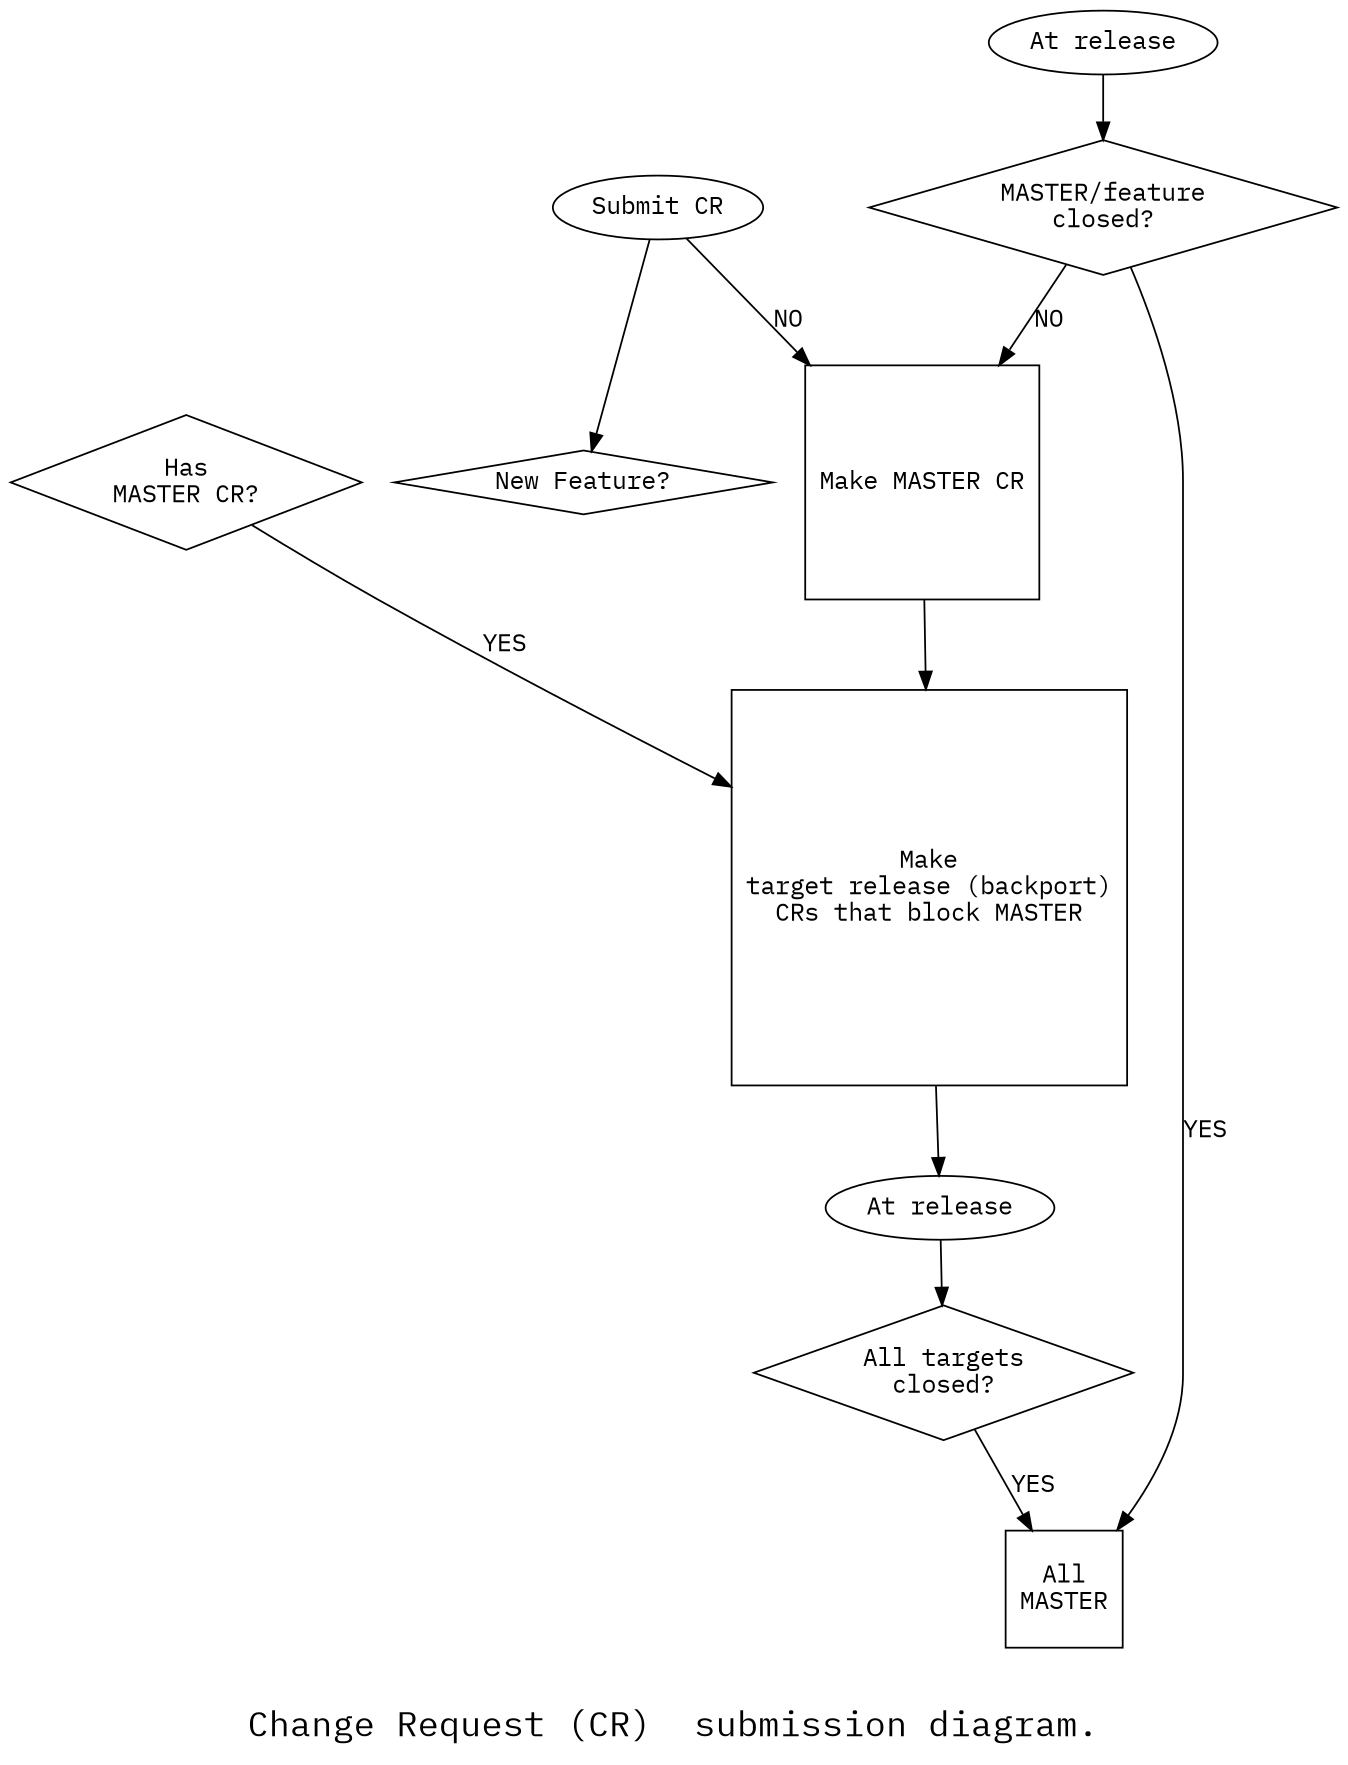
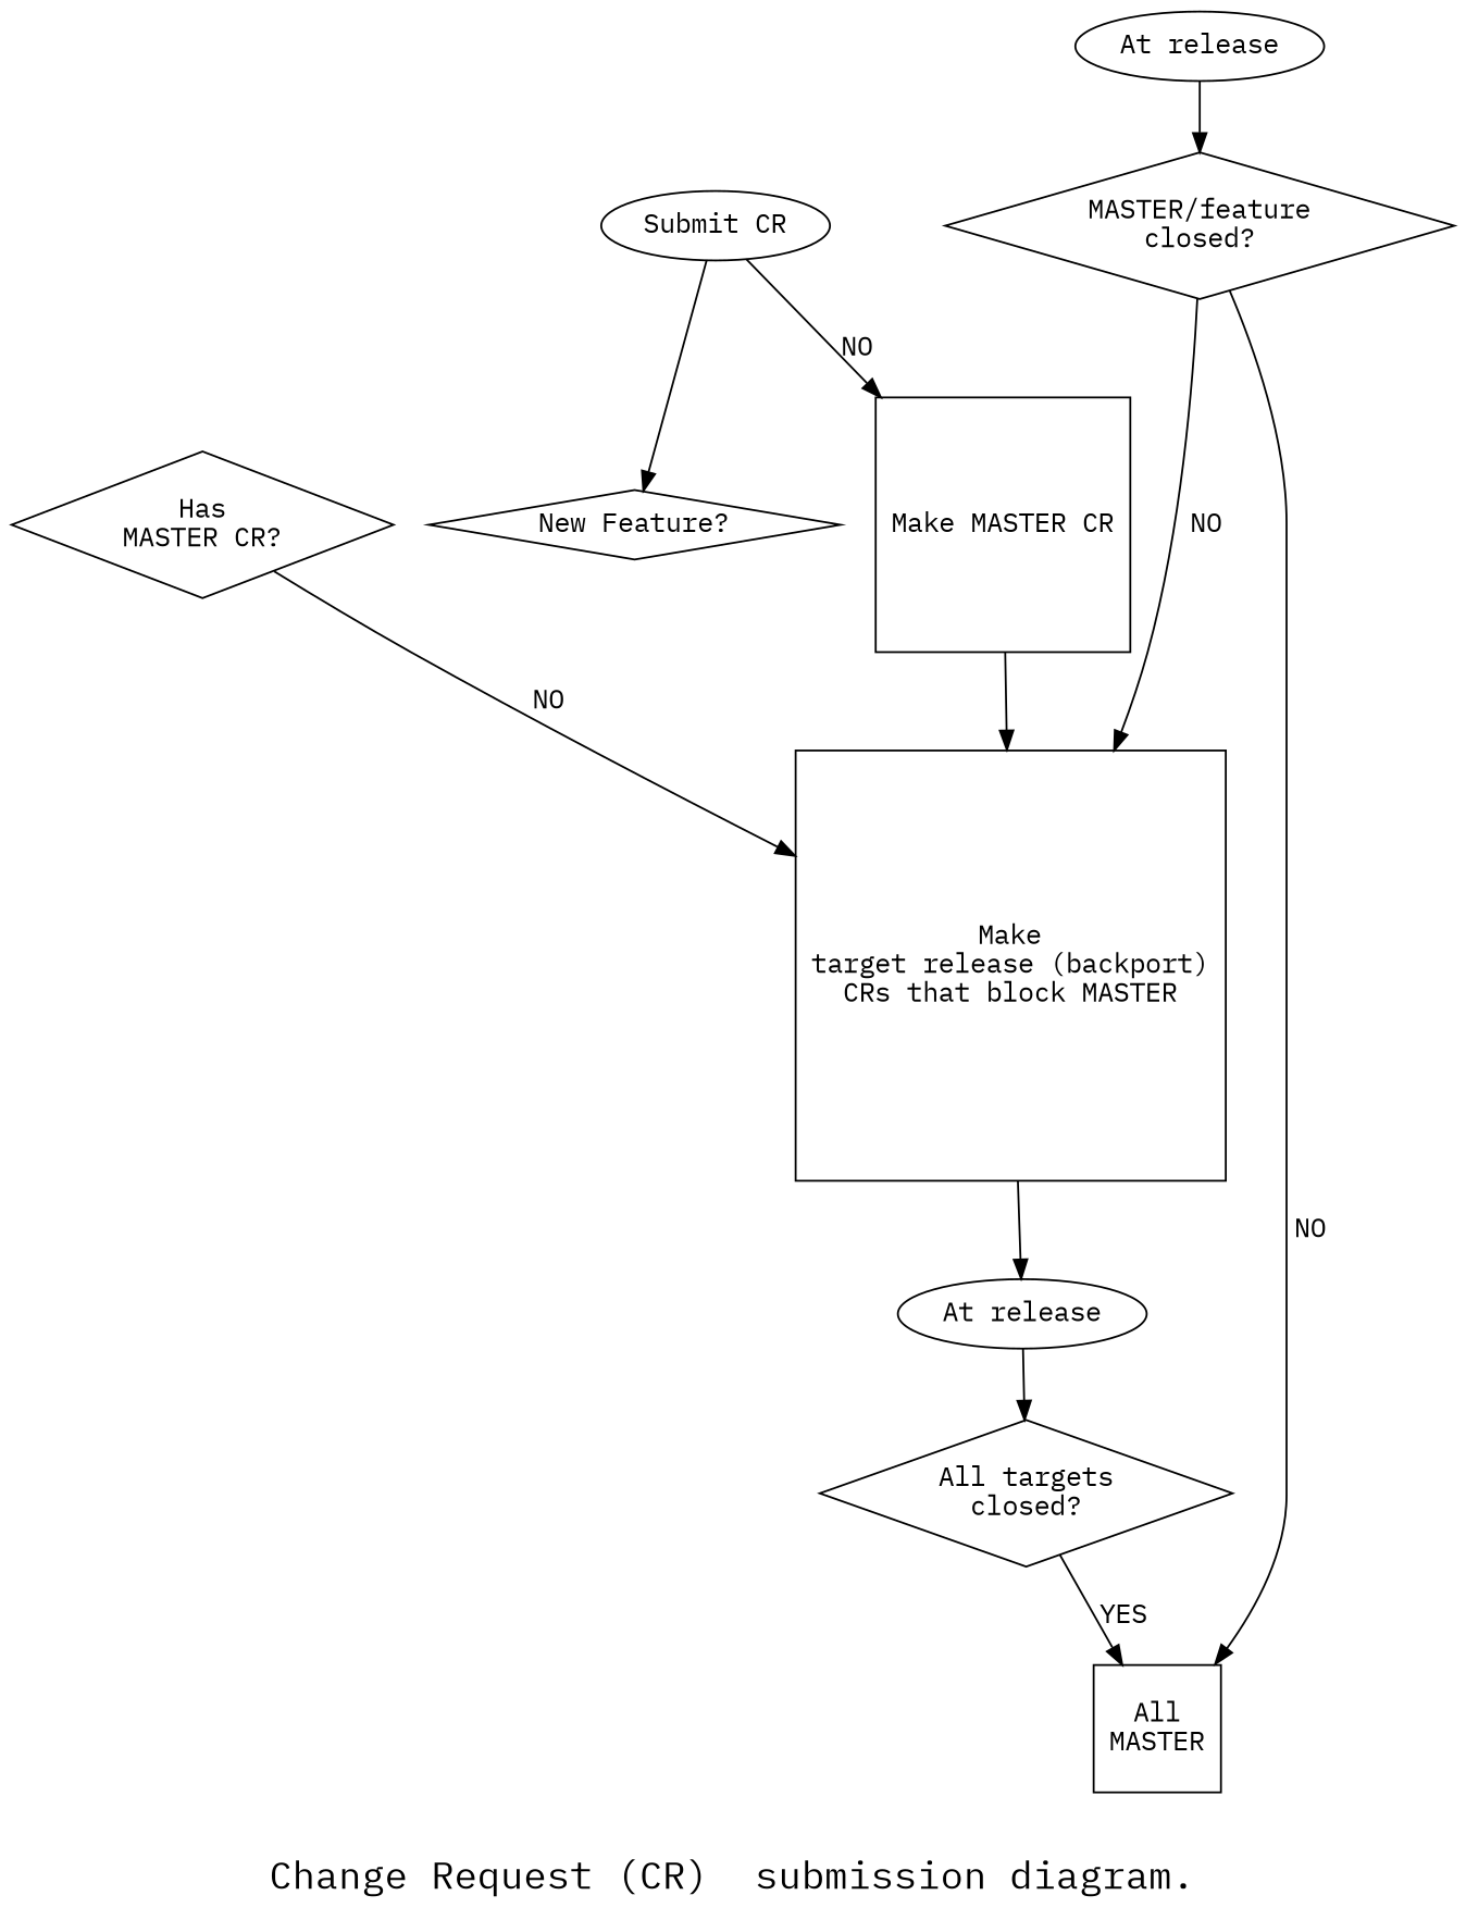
  digraph {
    fontname="IBM Plex Mono"
    fontsize=20
    label="Change Request (CR)  submission diagram."
    node [fontname="IBM Plex Mono" shape=diamond]
    edge [fontname="IBM Plex Mono"]
    n1 [label="At release" shape=oval]
    n2 [label="At release" shape=oval]
    n3 [label="All targets\nclosed?"]
    n4 [label="MASTER/feature\nclosed?"]
    n5 [label="New Feature?"]
    n6 [label="Has\nMASTER CR?"]
    n7 [label="Make\ntarget release (backport)\nCRs that block MASTER" shape=square]
    n8 [label="Make MASTER CR" shape=square]
    n9 [label="All\nMASTER" shape=square]
    n10 [label="Submit CR" shape=oval]
    subgraph sub_1 {
      n1
      n2
    }
    n1 -> n3
    n2 -> n4
    n3 -> n9 [label=YES]
-   n4 -> n8 [label=NO]
-   n4 -> n9 [label=YES]
-   n6 -> n7 [label=YES]
+   n4 -> n7 [label=NO]
+   n4 -> n9 [label=NO]
+   n6 -> n7 [label=NO]
    n7 -> n1
    n8 -> n7
    n10 -> n5
    n10 -> n8 [label=NO]
  }
